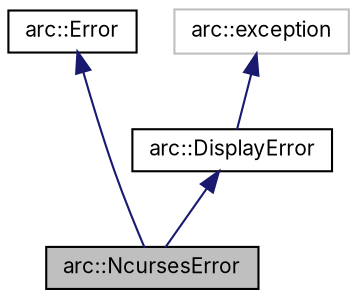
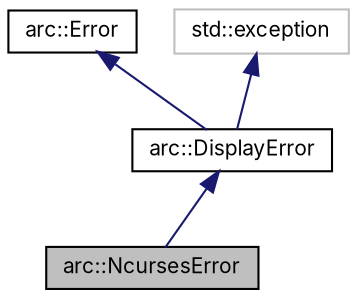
  digraph {
    fontname=Inter
    node [color=black fillcolor=white fontname=Inter fontsize=10 shape=record style=filled]
    edge [color=midnightblue dir=back fontname=Inter fontsize=10 labelfontname=Helvetica labelfontsize=10 style=solid]
    n1 [fillcolor=grey75 fontcolor=black height=0.2 label="arc::NcursesError" width=0.4]
    n2 [height=0.2 label="arc::DisplayError" width=0.4]
    n3 [height=0.2 label="arc::Error" width=0.4]
-   n4 [color=grey75 height=0.2 label="arc::exception" width=0.4]
+   n4 [color=grey75 height=0.2 label="std::exception" width=0.4]
    n2 -> n1
-   n3 -> n1
+   n3 -> n2
    n4 -> n2
  }
